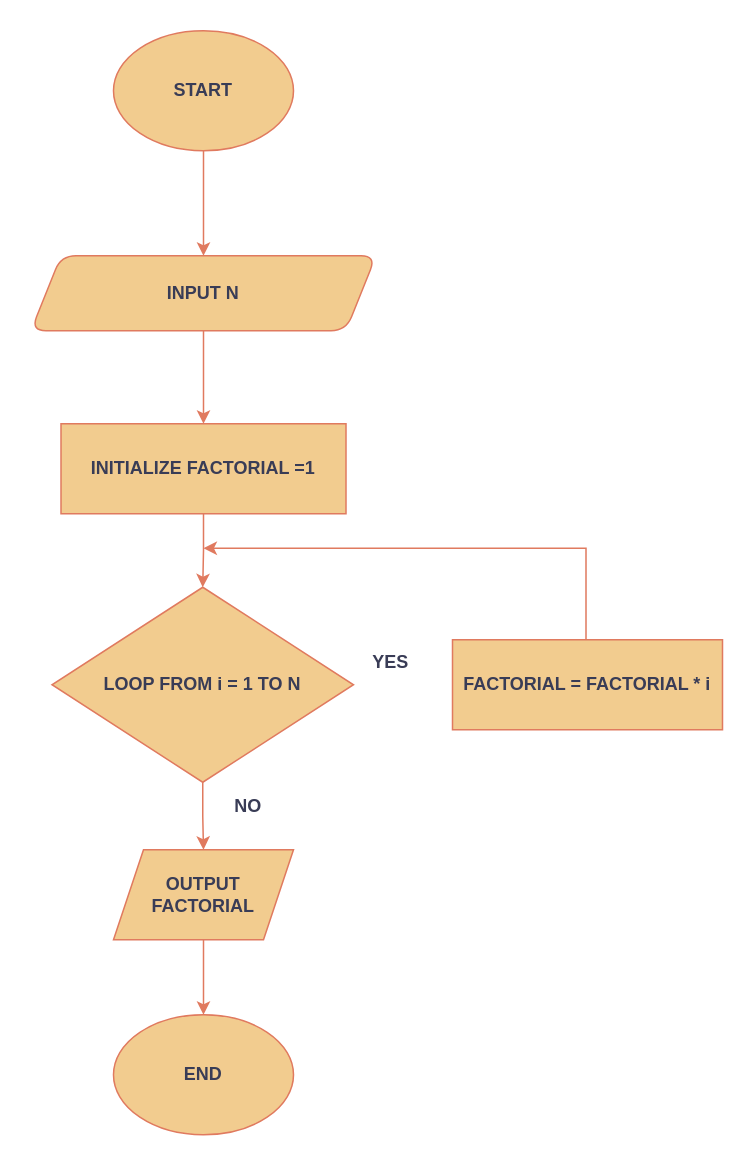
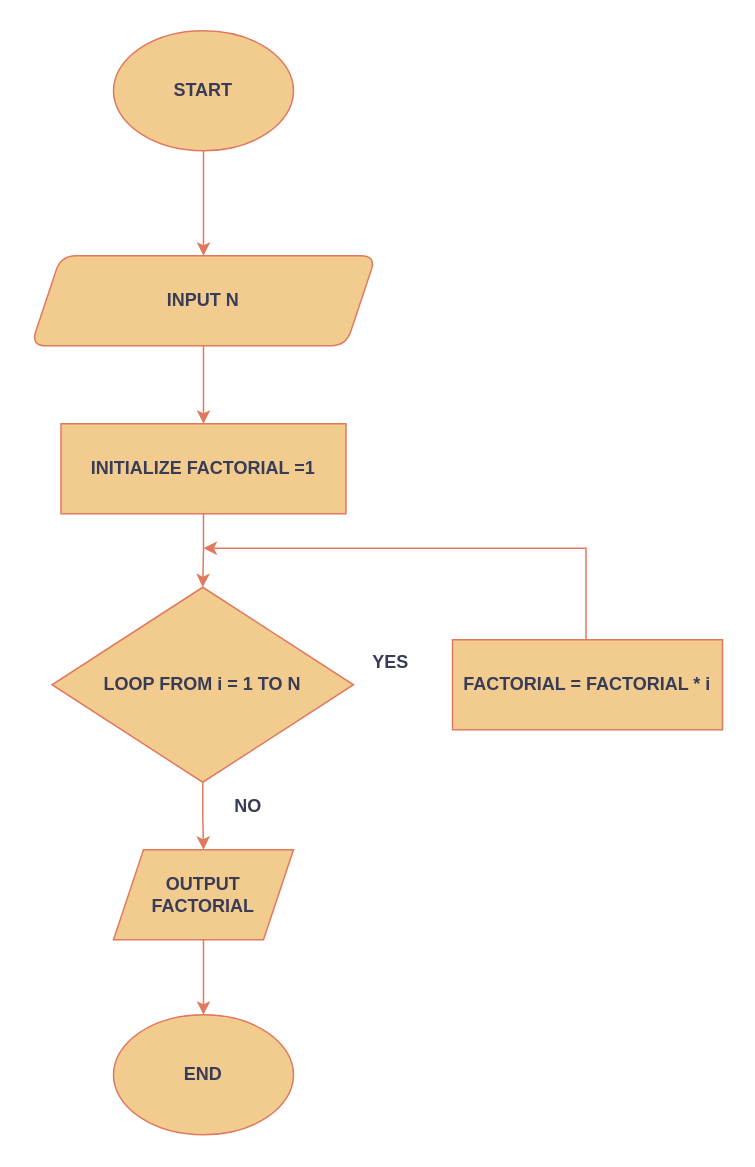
  <mxCell id="0" />
  <mxCell id="1" parent="0" />
  <mxCell id="2" value="" style="edgeStyle=orthogonalEdgeStyle;rounded=1;orthogonalLoop=1;jettySize=auto;html=1;labelBackgroundColor=none;strokeColor=#E07A5F;fontColor=default;align=center;fontStyle=1" edge="1" parent="1" source="3" target="5"><mxGeometry relative="1" as="geometry" /></mxCell>
  <mxCell id="3" value="START" style="ellipse;whiteSpace=wrap;html=1;rounded=1;labelBackgroundColor=none;fillColor=#F2CC8F;strokeColor=#E07A5F;fontColor=#393C56;align=center;fontStyle=1" vertex="1" parent="1"><mxGeometry x="75" y="20" width="120" height="80" as="geometry" /></mxCell>
  <mxCell id="4" value="" style="edgeStyle=orthogonalEdgeStyle;rounded=0;orthogonalLoop=1;jettySize=auto;html=1;strokeColor=#E07A5F;fontColor=#393C56;fillColor=#F2CC8F;fontStyle=1" edge="1" parent="1" source="5" target="16"><mxGeometry relative="1" as="geometry" /></mxCell>
- <mxCell id="5" value="INPUT N" style="shape=parallelogram;perimeter=parallelogramPerimeter;whiteSpace=wrap;html=1;fixedSize=1;rounded=1;labelBackgroundColor=none;fillColor=#F2CC8F;strokeColor=#E07A5F;fontColor=#393C56;align=center;fontStyle=1" vertex="1" parent="1"><mxGeometry x="20" y="170" width="230" height="50" as="geometry" /></mxCell>
+ <mxCell id="5" value="INPUT N" style="shape=parallelogram;perimeter=parallelogramPerimeter;whiteSpace=wrap;html=1;fixedSize=1;rounded=1;labelBackgroundColor=none;fillColor=#F2CC8F;strokeColor=#E07A5F;fontColor=#393C56;align=center;fontStyle=1" vertex="1" parent="1"><mxGeometry x="20" y="170" width="230" height="60" as="geometry" /></mxCell>
  <mxCell id="6" value="END" style="ellipse;whiteSpace=wrap;html=1;rounded=1;labelBackgroundColor=none;fillColor=#F2CC8F;strokeColor=#E07A5F;fontColor=#393C56;align=center;fontStyle=1" vertex="1" parent="1"><mxGeometry x="75" y="676" width="120" height="80" as="geometry" /></mxCell>
  <mxCell id="7" value="" style="edgeStyle=orthogonalEdgeStyle;rounded=0;orthogonalLoop=1;jettySize=auto;html=1;strokeColor=#E07A5F;fontColor=#393C56;fillColor=#F2CC8F;fontStyle=1" edge="1" parent="1" source="8" target="10"><mxGeometry relative="1" as="geometry" /></mxCell>
  <mxCell id="8" value="LOOP FROM i = 1 TO N" style="rhombus;whiteSpace=wrap;html=1;fillColor=#F2CC8F;strokeColor=#E07A5F;labelBackgroundColor=none;fontColor=#393C56;align=center;fontStyle=1" vertex="1" parent="1"><mxGeometry x="34" y="391" width="201" height="130" as="geometry" /></mxCell>
  <mxCell id="9" value="" style="edgeStyle=orthogonalEdgeStyle;rounded=0;orthogonalLoop=1;jettySize=auto;html=1;strokeColor=#E07A5F;fontColor=#393C56;fillColor=#F2CC8F;fontStyle=1" edge="1" parent="1" source="10" target="6"><mxGeometry relative="1" as="geometry" /></mxCell>
  <mxCell id="10" value="&lt;div&gt;OUTPUT FACTORIAL&lt;/div&gt;" style="shape=parallelogram;perimeter=parallelogramPerimeter;whiteSpace=wrap;html=1;fixedSize=1;fillColor=#F2CC8F;strokeColor=#E07A5F;fontColor=#393C56;labelBackgroundColor=none;align=center;fontStyle=1" vertex="1" parent="1"><mxGeometry x="75" y="566" width="120" height="60" as="geometry" /></mxCell>
  <mxCell id="11" value="YES" style="text;html=1;align=center;verticalAlign=middle;whiteSpace=wrap;rounded=0;fontColor=#393C56;labelBackgroundColor=none;fontStyle=1" vertex="1" parent="1"><mxGeometry x="230" y="426" width="60" height="30" as="geometry" /></mxCell>
  <mxCell id="12" value="NO" style="text;html=1;align=center;verticalAlign=middle;whiteSpace=wrap;rounded=0;fontColor=#393C56;labelBackgroundColor=none;fontStyle=1" vertex="1" parent="1"><mxGeometry x="135" y="522" width="60" height="30" as="geometry" /></mxCell>
  <mxCell id="13" style="edgeStyle=orthogonalEdgeStyle;rounded=0;orthogonalLoop=1;jettySize=auto;html=1;exitX=0.5;exitY=0;exitDx=0;exitDy=0;strokeColor=#E07A5F;fontColor=#393C56;fillColor=#F2CC8F;fontStyle=1" edge="1" parent="1"><mxGeometry relative="1" as="geometry"><mxPoint x="135" y="365" as="targetPoint" /><mxPoint x="390" y="439" as="sourcePoint" /><Array as="points"><mxPoint x="390" y="365" /></Array></mxGeometry></mxCell>
  <mxCell id="14" value="FACTORIAL = FACTORIAL * i" style="rounded=0;whiteSpace=wrap;html=1;labelBackgroundColor=none;fillColor=#F2CC8F;strokeColor=#E07A5F;fontColor=#393C56;fontStyle=1" vertex="1" parent="1"><mxGeometry x="301" y="426" width="180" height="60" as="geometry" /></mxCell>
  <mxCell id="15" value="" style="edgeStyle=orthogonalEdgeStyle;rounded=0;orthogonalLoop=1;jettySize=auto;html=1;strokeColor=#E07A5F;fontColor=#393C56;fillColor=#F2CC8F;fontStyle=1" edge="1" parent="1" source="16" target="8"><mxGeometry relative="1" as="geometry" /></mxCell>
  <mxCell id="16" value="INITIALIZE FACTORIAL =1" style="rounded=0;whiteSpace=wrap;html=1;labelBackgroundColor=none;fillColor=#F2CC8F;strokeColor=#E07A5F;fontColor=#393C56;fontStyle=1" vertex="1" parent="1"><mxGeometry x="40" y="282" width="190" height="60" as="geometry" /></mxCell>
